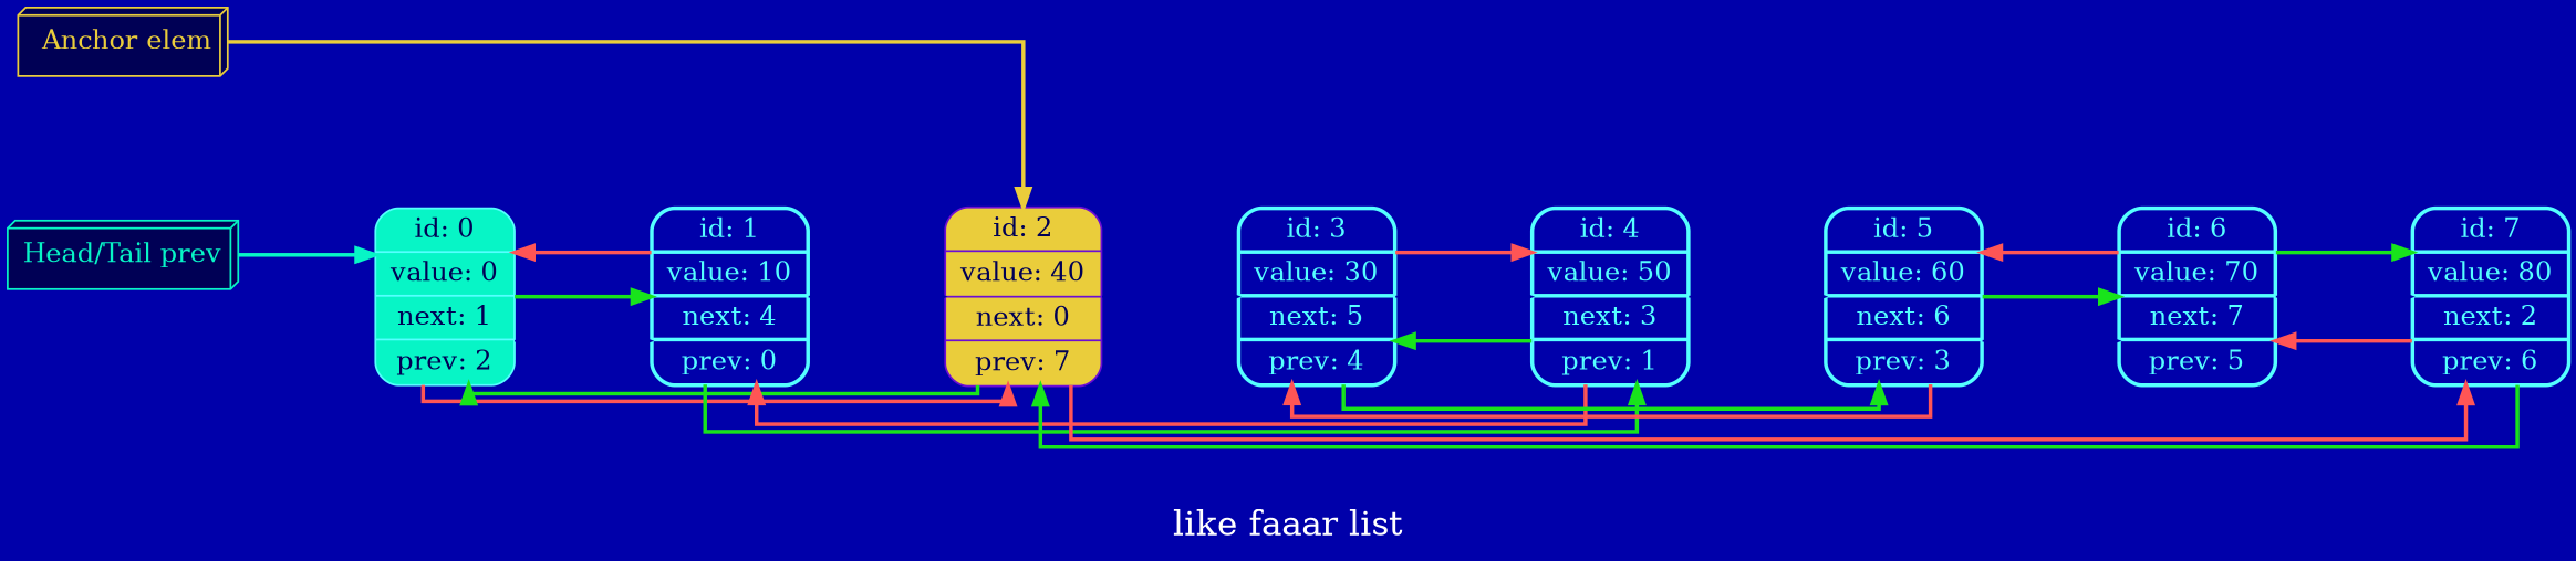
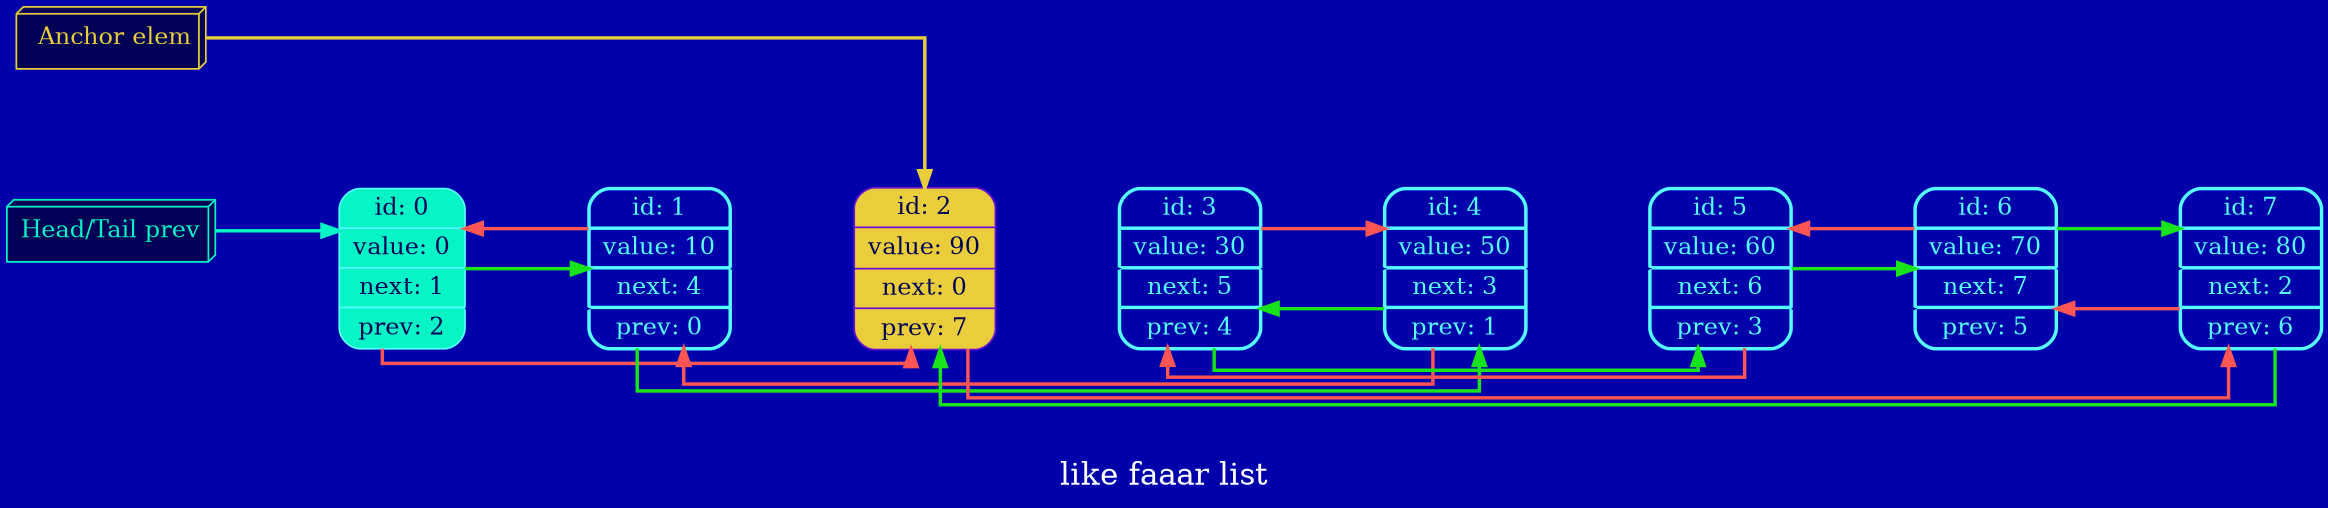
  digraph {
    bgcolor="#0000aa"
    fontcolor=white
    fontsize=18
    label="like faaar list"
    nodesep=0.9
    rankdir=LR
    ranksep=1.0
    splines=ortho
    style=rounded
    node [color="#55ffff" fillcolor="#0000aa" fontcolor="#55ffff" shape=Mrecord style=bold]
    edge [color="#18e41b" weight=0 style=bold]
    n1 [fillcolor="#07f5c6" fontcolor="#000055" label=" {id: 0} | {value: 0} | {next: 1} | {prev: 2}" style=filled]
    n2 [label=" {id: 1} | {value: 10} | {next: 4} | {prev: 0}"]
-   n3 [color="#6d0dd4" fillcolor="#eacd3b" fontcolor="#000055" label=" {id: 2} | {value: 40} | {next: 0} | {prev: 7}" style=filled]
+   n3 [color="#6d0dd4" fillcolor="#eacd3b" fontcolor="#000055" label=" {id: 2} | {value: 90} | {next: 0} | {prev: 7}" style=filled]
    n4 [label=" {id: 4} | {value: 50} | {next: 3} | {prev: 1}"]
    n5 [label=" {id: 3} | {value: 30} | {next: 5} | {prev: 4}"]
    n6 [label=" {id: 7} | {value: 80} | {next: 2} | {prev: 6}"]
    n7 [color="#07f5c6" fillcolor="#000055" fontcolor="#07f5c6" label="Head/Tail prev" shape=box3d style=filled]
    n8 [label=" {id: 5} | {value: 60} | {next: 6} | {prev: 3}"]
    n9 [label=" {id: 6} | {value: 70} | {next: 7} | {prev: 5}"]
    n10 [color="#eacd3b" fillcolor="#000055" fontcolor="#eacd3b" label=" Anchor elem" shape=box3d style=filled]
    n1 -> n2 [color="#0000aa" weight=1000 style=""]
    n1 -> n2
    n1 -> n3 [color="#ff5555" constraint=false]
    n2 -> n1 [color="#ff5555" constraint=false]
    n2 -> n3 [color="#0000aa" weight=1000 style=""]
    n2 -> n4
-   n3 -> n1
    n3 -> n5 [color="#0000aa" weight=1000 style=""]
    n3 -> n6 [color="#ff5555" constraint=false]
    n4 -> n2 [color="#ff5555" constraint=false]
    n4 -> n5
    n4 -> n8 [color="#0000aa" weight=1000 style=""]
    n5 -> n4 [color="#0000aa" weight=1000 style=""]
    n5 -> n4 [color="#ff5555" constraint=false]
    n5 -> n8
    n6 -> n3
    n6 -> n9 [color="#ff5555" constraint=false]
    n7 -> n1 [color="#07f5c6"]
    n8 -> n5 [color="#ff5555" constraint=false]
    n8 -> n9 [color="#0000aa" weight=1000 style=""]
    n8 -> n9
    n9 -> n6 [color="#0000aa" weight=1000 style=""]
    n9 -> n6
    n9 -> n8 [color="#ff5555" constraint=false]
    n10 -> n3 [color="#eacd3b"]
  }
